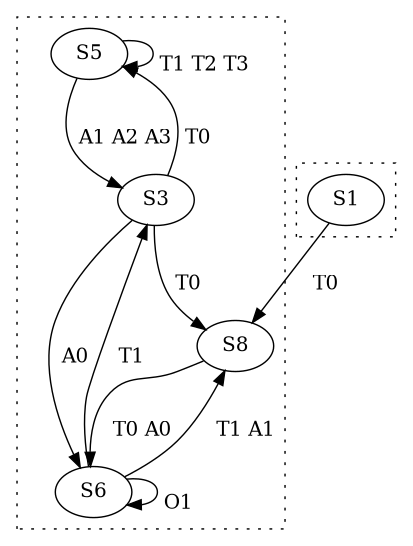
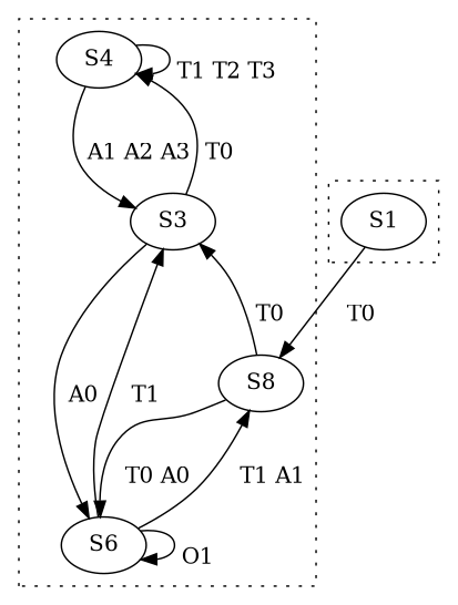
  digraph {
-   n1 [label=S5]
+   n1 [label=S4]
    n2 [label=S6]
    n3 [label=S3]
    n4 [label=S8]
    n5 [label=S1]
    subgraph cluster_1 {
      style=dotted
      n1
      n2
      n3
      n4
    }
    subgraph cluster_2 {
      style=dotted
      n5
    }
    n1 -> n1 [label="\n T1 T2 T3"]
    n1 -> n3 [label="\n A1 A2 A3"]
    n2 -> n2 [label="\n O1"]
    n2 -> n3 [label="\n T1"]
    n2 -> n4 [label="\n T1 A1"]
    n3 -> n1 [label="\n T0"]
    n3 -> n2 [label="\n A0"]
    n4 -> n2 [label="\n T0 A0"]
-   n3 -> n4 [label="\n T0"]
+   n4 -> n3 [label="\n T0"]
    n5 -> n4 [label="\n T0"]
  }
